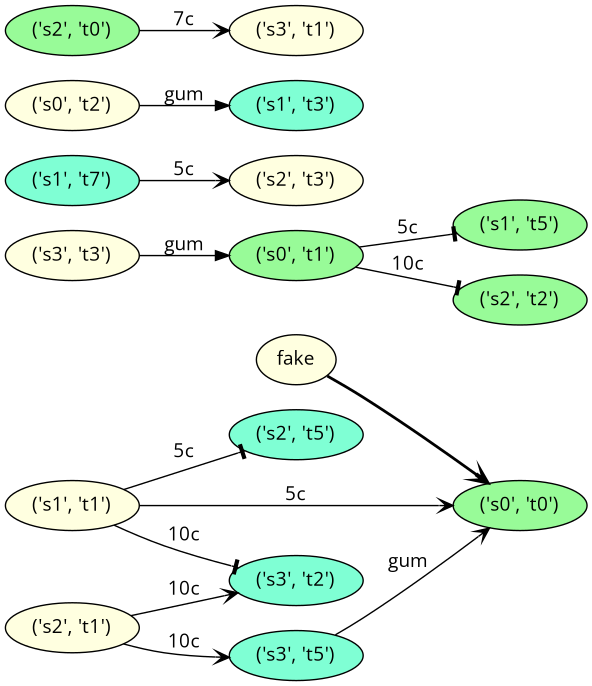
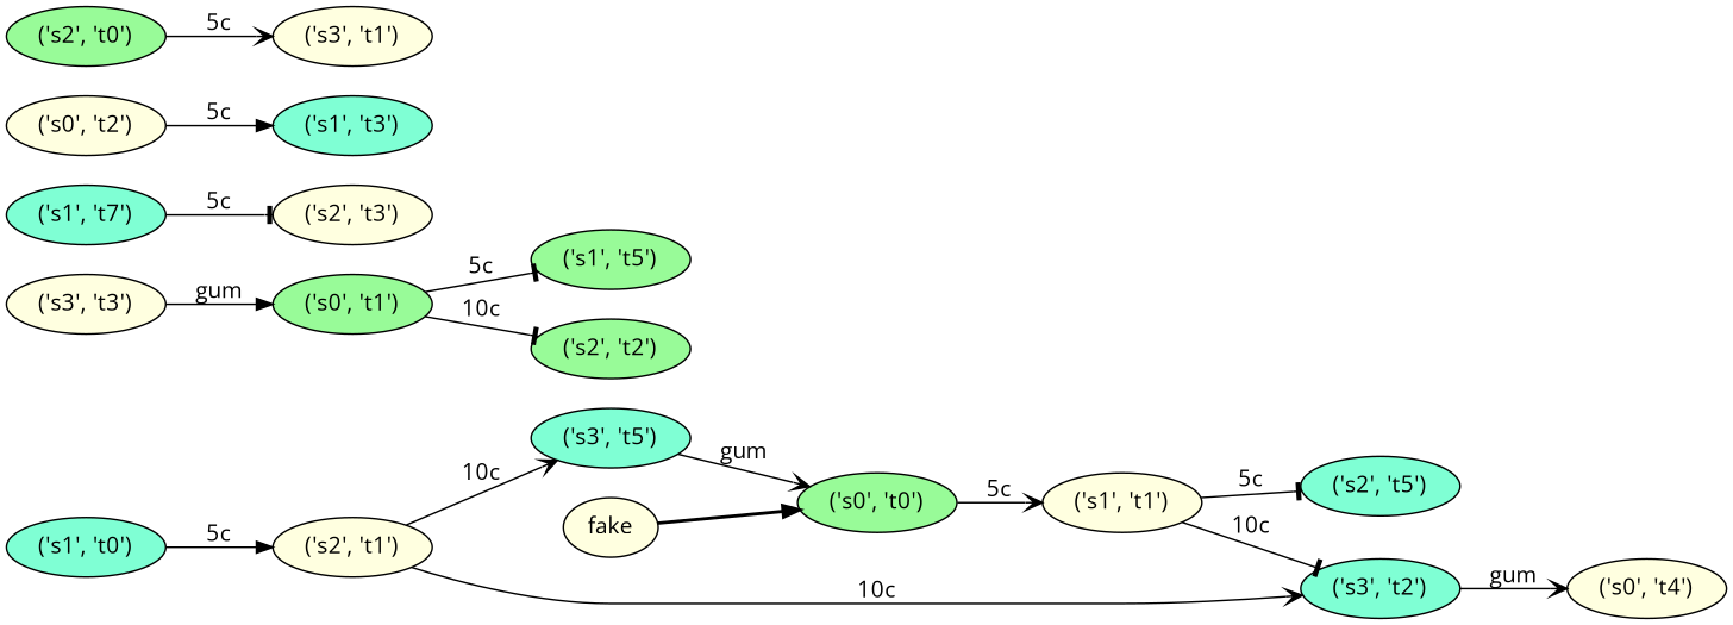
  digraph {
    fontname="Open Sans"
    rankdir=LR
    node [fillcolor=lightyellow fontname="Open Sans" style=filled]
    edge [arrowhead=vee fontname="Open Sans"]
    fake
    "('s0', 't0')" [fillcolor=palegreen]
    "('s1', 't1')"
    "('s3', 't2')" [fillcolor=aquamarine]
    "('s2', 't5')" [fillcolor=aquamarine]
    "('s0', 't1')" [fillcolor=palegreen]
    "('s1', 't5')" [fillcolor=palegreen]
    "('s2', 't2')" [fillcolor=palegreen]
    "('s2', 't1')"
    "('s3', 't5')" [fillcolor=aquamarine]
+   "('s0', 't4')"
    n12 [fillcolor=aquamarine label="('s1', 't7')"]
    "('s2', 't3')"
    "('s3', 't3')"
    "('s0', 't2')"
    "('s1', 't3')" [fillcolor=aquamarine]
    "('s2', 't0')" [fillcolor=palegreen]
    "('s3', 't1')"
-   fake -> "('s0', 't0')" [style=bold]
-   "('s1', 't1')" -> "('s0', 't0')" [label="5c"]
+   "('s1', 't0')" [fillcolor=aquamarine]
+   fake -> "('s0', 't0')" [arrowhead=normal style=bold]
+   "('s0', 't0')" -> "('s1', 't1')" [label="5c"]
    "('s1', 't1')" -> "('s3', 't2')" [arrowhead=tee label="10c"]
    "('s1', 't1')" -> "('s2', 't5')" [arrowhead=tee label="5c"]
+   "('s3', 't2')" -> "('s0', 't4')" [label=gum]
    "('s0', 't1')" -> "('s1', 't5')" [arrowhead=tee label="5c"]
    "('s0', 't1')" -> "('s2', 't2')" [arrowhead=tee label="10c"]
    "('s2', 't1')" -> "('s3', 't2')" [label="10c"]
    "('s2', 't1')" -> "('s3', 't5')" [label="10c"]
    "('s3', 't5')" -> "('s0', 't0')" [label=gum]
-   n12 -> "('s2', 't3')" [label="5c"]
+   n12 -> "('s2', 't3')" [arrowhead=tee label="5c"]
    "('s3', 't3')" -> "('s0', 't1')" [arrowhead=normal label=gum]
-   "('s0', 't2')" -> "('s1', 't3')" [arrowhead=normal label=gum]
-   "('s2', 't0')" -> "('s3', 't1')" [label="7c"]
+   "('s0', 't2')" -> "('s1', 't3')" [arrowhead=normal label="5c"]
+   "('s2', 't0')" -> "('s3', 't1')" [label="5c"]
+   "('s1', 't0')" -> "('s2', 't1')" [arrowhead=normal label="5c"]
  }
